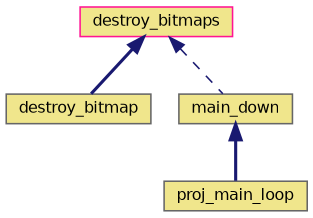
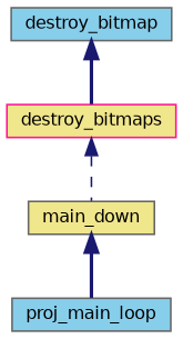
  digraph {
    rankdir=TB
    node [color=gray40 fillcolor=skyblue fontname=Helvetica fontsize=10 shape=record style=filled]
    edge [color=midnightblue dir=back fontname=Helvetica fontsize=10 labelfontname=Helvetica labelfontsize=10 style=bold]
-   n1 [fillcolor=khaki fontcolor=black height=0.2 label=destroy_bitmap width=0.4]
+   n1 [fontcolor=black height=0.2 label=destroy_bitmap width=0.4]
    n2 [color=deeppink fillcolor=khaki height=0.2 label=destroy_bitmaps width=0.4]
    n3 [fillcolor=khaki height=0.2 label=main_down width=0.4]
-   n4 [fillcolor=khaki height=0.2 label=proj_main_loop width=0.4]
-   n2 -> n1
+   n4 [height=0.2 label=proj_main_loop width=0.4]
+   n1 -> n2
    n2 -> n3 [style=dashed]
    n3 -> n4
  }
